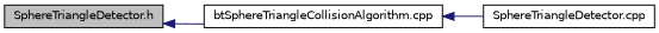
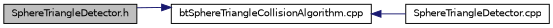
  digraph {
    rankdir=LR
    node [color=black fillcolor=white fontname=Helvetica fontsize=10 shape=record style=filled]
    edge [color=midnightblue dir=back fontname=Helvetica fontsize=10 labelfontname=Helvetica labelfontsize=10 style=solid]
    n1 [fillcolor=grey75 fontcolor=black height=0.2 label="SphereTriangleDetector.h" width=0.4]
    n2 [height=0.2 label="btSphereTriangleCollisionAlgorithm.cpp" width=0.4]
    n3 [height=0.2 label="SphereTriangleDetector.cpp" width=0.4]
-   n1 -> n2
+   n2 -> n1
    n2 -> n3
  }
